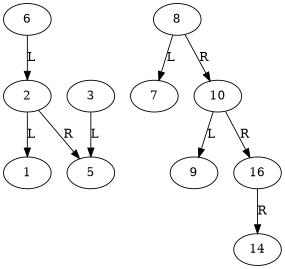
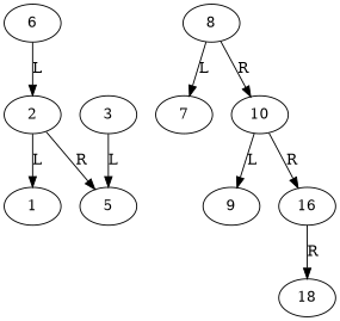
  digraph {
    n1 [label=6]
    n2 [label=2]
    n3 [label=1]
    n4 [label=5]
    n5 [label=8]
    n6 [label=7]
    n7 [label=10]
    n8 [label=3]
    n9 [label=9]
    n10 [label=16]
-   n11 [label=14]
+   n11 [label=18]
    n1 -> n2 [label=L]
    n2 -> n3 [label=L]
    n2 -> n4 [label=R]
    n5 -> n6 [label=L]
    n5 -> n7 [label=R]
    n7 -> n9 [label=L]
    n7 -> n10 [label=R]
    n8 -> n4 [label=L]
    n10 -> n11 [label=R]
  }
